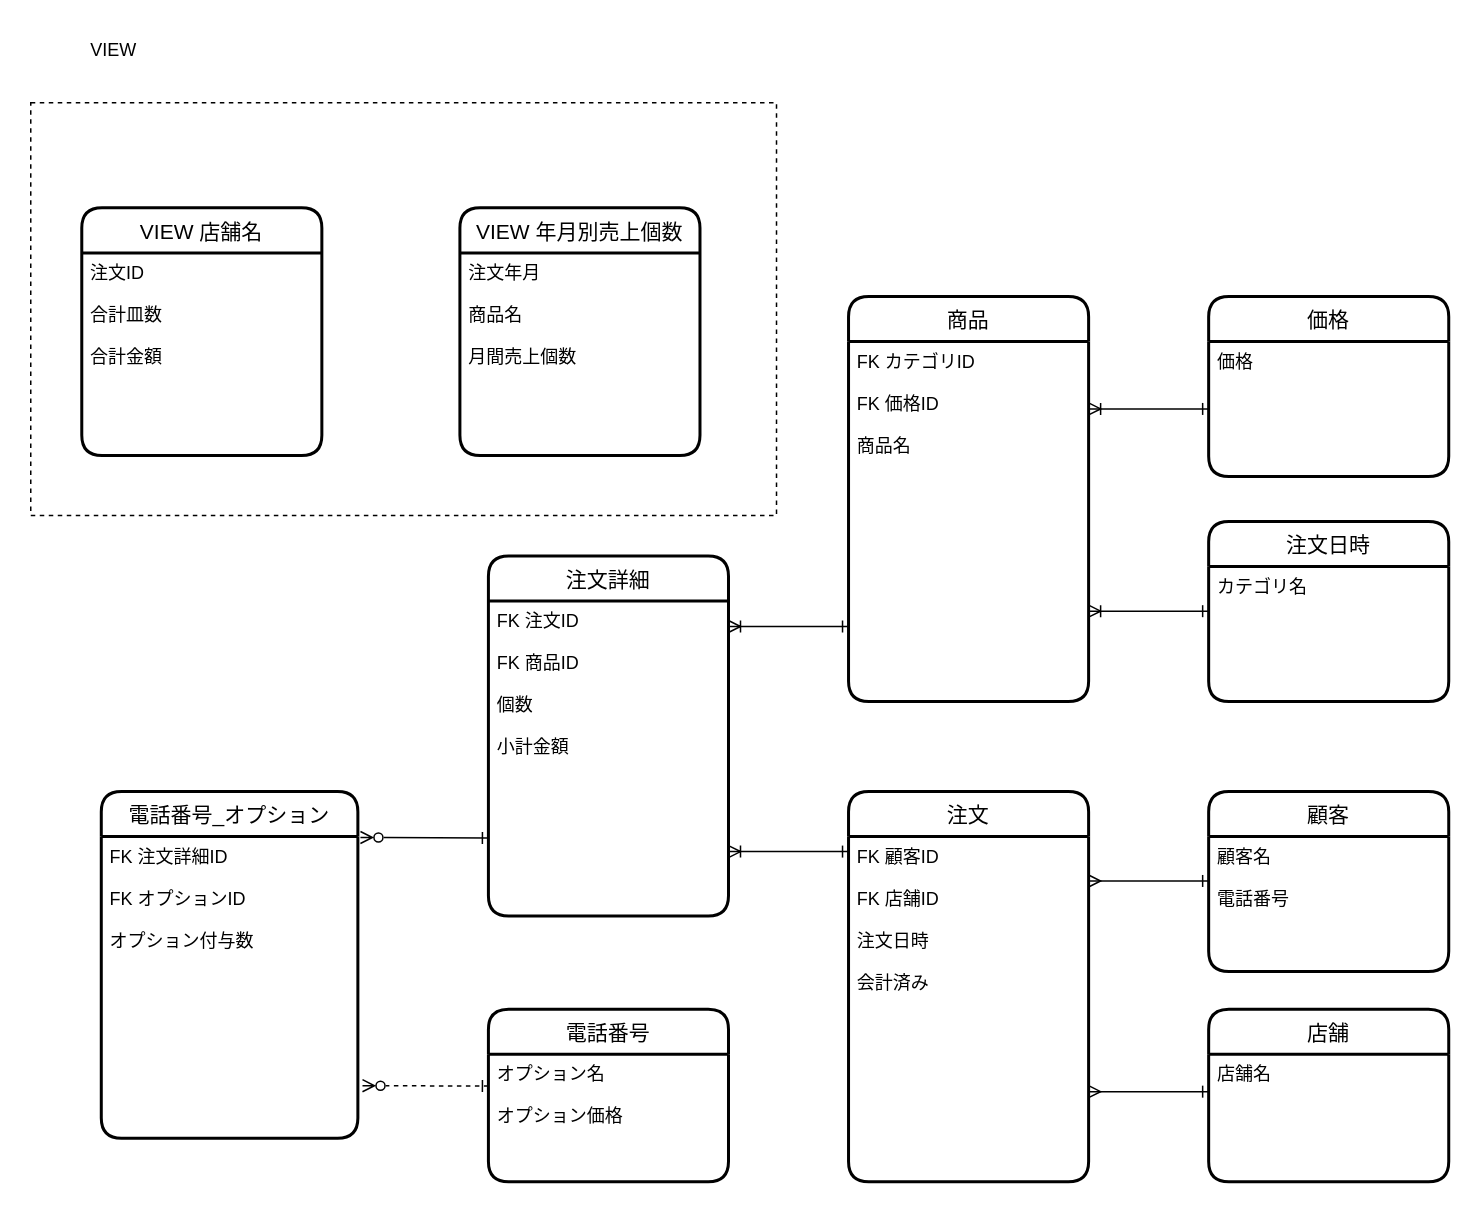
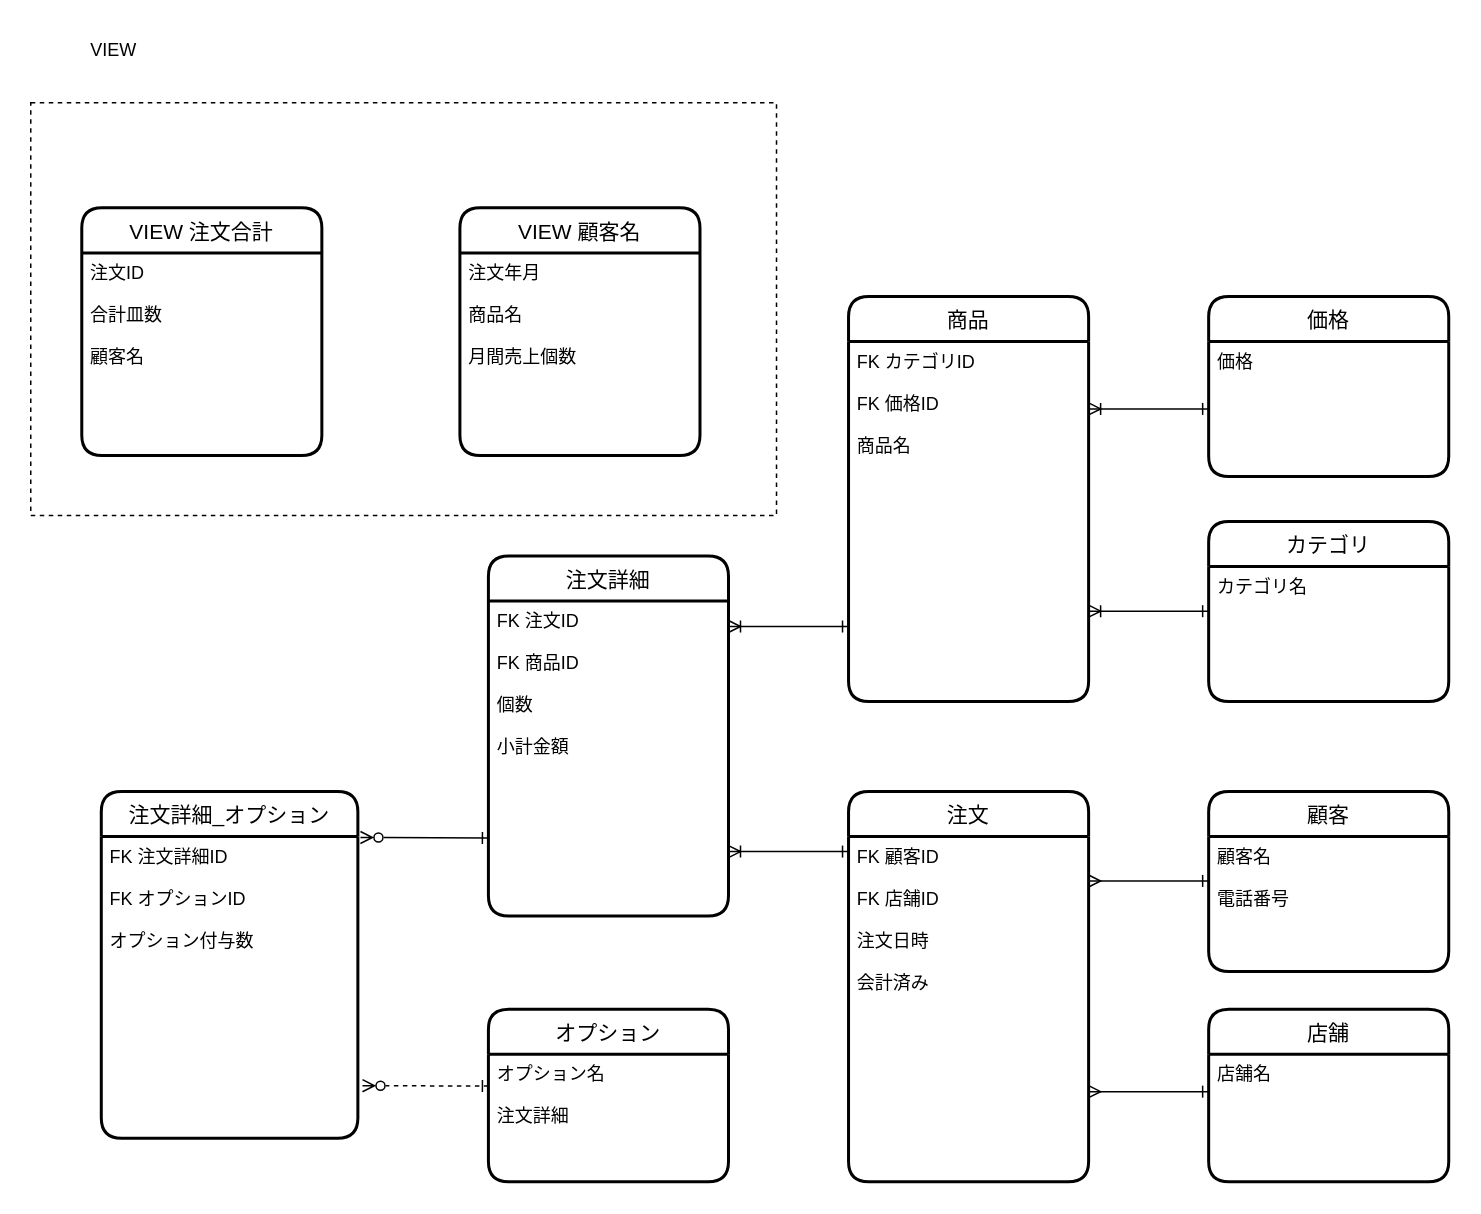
  <mxCell id="0" />
  <mxCell id="1" parent="0" />
  <mxCell id="2" value="" style="rounded=0;whiteSpace=wrap;html=1;fillColor=none;dashed=1;" parent="1" vertex="1"><mxGeometry x="20" y="68" width="497" height="275" as="geometry" /></mxCell>
  <mxCell id="3" value="注文" style="swimlane;childLayout=stackLayout;horizontal=1;startSize=30;horizontalStack=0;rounded=1;fontSize=14;fontStyle=0;strokeWidth=2;resizeParent=0;resizeLast=1;shadow=0;dashed=0;align=center;" parent="1" vertex="1"><mxGeometry x="565" y="527" width="160" height="260" as="geometry" /></mxCell>
  <mxCell id="4" style="edgeStyle=none;html=1;dashed=1;" parent="3" source="5" target="3" edge="1"><mxGeometry relative="1" as="geometry" /></mxCell>
  <mxCell id="5" value="FK 顧客ID&#10;&#10;FK 店舗ID&#10;&#10;注文日時&#10;&#10;会計済み" style="align=left;strokeColor=none;fillColor=none;spacingLeft=4;fontSize=12;verticalAlign=top;resizable=0;rotatable=0;part=1;" parent="3" vertex="1"><mxGeometry y="30" width="160" height="230" as="geometry" /></mxCell>
  <mxCell id="6" value="価格" style="swimlane;childLayout=stackLayout;horizontal=1;startSize=30;horizontalStack=0;rounded=1;fontSize=14;fontStyle=0;strokeWidth=2;resizeParent=0;resizeLast=1;shadow=0;dashed=0;align=center;" parent="1" vertex="1"><mxGeometry x="805" y="197" width="160" height="120" as="geometry" /></mxCell>
  <mxCell id="7" value="価格" style="align=left;strokeColor=none;fillColor=none;spacingLeft=4;fontSize=12;verticalAlign=top;resizable=0;rotatable=0;part=1;" parent="6" vertex="1"><mxGeometry y="30" width="160" height="90" as="geometry" /></mxCell>
  <mxCell id="8" value="注文詳細" style="swimlane;childLayout=stackLayout;horizontal=1;startSize=30;horizontalStack=0;rounded=1;fontSize=14;fontStyle=0;strokeWidth=2;resizeParent=0;resizeLast=1;shadow=0;dashed=0;align=center;" parent="1" vertex="1"><mxGeometry x="325" y="370" width="160" height="240" as="geometry" /></mxCell>
  <mxCell id="9" value="FK 注文ID&#10;&#10;FK 商品ID&#10;&#10;個数&#10;&#10;小計金額" style="align=left;strokeColor=none;fillColor=none;spacingLeft=4;fontSize=12;verticalAlign=top;resizable=0;rotatable=0;part=1;" parent="8" vertex="1"><mxGeometry y="30" width="160" height="210" as="geometry" /></mxCell>
- <mxCell id="10" value="注文日時" style="swimlane;childLayout=stackLayout;horizontal=1;startSize=30;horizontalStack=0;rounded=1;fontSize=14;fontStyle=0;strokeWidth=2;resizeParent=0;resizeLast=1;shadow=0;dashed=0;align=center;" parent="1" vertex="1"><mxGeometry x="805" y="347" width="160" height="120" as="geometry" /></mxCell>
+ <mxCell id="10" value="カテゴリ" style="swimlane;childLayout=stackLayout;horizontal=1;startSize=30;horizontalStack=0;rounded=1;fontSize=14;fontStyle=0;strokeWidth=2;resizeParent=0;resizeLast=1;shadow=0;dashed=0;align=center;" parent="1" vertex="1"><mxGeometry x="805" y="347" width="160" height="120" as="geometry" /></mxCell>
  <mxCell id="11" value="カテゴリ名" style="align=left;strokeColor=none;fillColor=none;spacingLeft=4;fontSize=12;verticalAlign=top;resizable=0;rotatable=0;part=1;" parent="10" vertex="1"><mxGeometry y="30" width="160" height="90" as="geometry" /></mxCell>
  <mxCell id="12" value="商品" style="swimlane;childLayout=stackLayout;horizontal=1;startSize=30;horizontalStack=0;rounded=1;fontSize=14;fontStyle=0;strokeWidth=2;resizeParent=0;resizeLast=1;shadow=0;dashed=0;align=center;" parent="1" vertex="1"><mxGeometry x="565" y="197" width="160" height="270" as="geometry" /></mxCell>
  <mxCell id="13" value="FK カテゴリID&#10;&#10;FK 価格ID&#10;&#10;商品名" style="align=left;strokeColor=none;fillColor=none;spacingLeft=4;fontSize=12;verticalAlign=top;resizable=0;rotatable=0;part=1;" parent="12" vertex="1"><mxGeometry y="30" width="160" height="240" as="geometry" /></mxCell>
  <mxCell id="14" value="顧客" style="swimlane;childLayout=stackLayout;horizontal=1;startSize=30;horizontalStack=0;rounded=1;fontSize=14;fontStyle=0;strokeWidth=2;resizeParent=0;resizeLast=1;shadow=0;dashed=0;align=center;" parent="1" vertex="1"><mxGeometry x="805" y="527" width="160" height="120" as="geometry" /></mxCell>
  <mxCell id="15" value="顧客名&#10;&#10;電話番号" style="align=left;strokeColor=none;fillColor=none;spacingLeft=4;fontSize=12;verticalAlign=top;resizable=0;rotatable=0;part=1;" parent="14" vertex="1"><mxGeometry y="30" width="160" height="90" as="geometry" /></mxCell>
  <mxCell id="16" value="店舗" style="swimlane;childLayout=stackLayout;horizontal=1;startSize=30;horizontalStack=0;rounded=1;fontSize=14;fontStyle=0;strokeWidth=2;resizeParent=0;resizeLast=1;shadow=0;dashed=0;align=center;" parent="1" vertex="1"><mxGeometry x="805" y="672" width="160" height="115" as="geometry" /></mxCell>
  <mxCell id="17" value="店舗名" style="align=left;strokeColor=none;fillColor=none;spacingLeft=4;fontSize=12;verticalAlign=top;resizable=0;rotatable=0;part=1;" parent="16" vertex="1"><mxGeometry y="30" width="160" height="85" as="geometry" /></mxCell>
- <mxCell id="18" value="VIEW 店舗名" style="swimlane;childLayout=stackLayout;horizontal=1;startSize=30;horizontalStack=0;rounded=1;fontSize=14;fontStyle=0;strokeWidth=2;resizeParent=0;resizeLast=1;shadow=0;dashed=0;align=center;" parent="1" vertex="1"><mxGeometry x="54" y="138" width="160" height="165" as="geometry" /></mxCell>
- <mxCell id="19" value="注文ID&#10;&#10;合計皿数&#10;&#10;合計金額" style="align=left;strokeColor=none;fillColor=none;spacingLeft=4;fontSize=12;verticalAlign=top;resizable=0;rotatable=0;part=1;" parent="18" vertex="1"><mxGeometry y="30" width="160" height="135" as="geometry" /></mxCell>
+ <mxCell id="18" value="VIEW 注文合計" style="swimlane;childLayout=stackLayout;horizontal=1;startSize=30;horizontalStack=0;rounded=1;fontSize=14;fontStyle=0;strokeWidth=2;resizeParent=0;resizeLast=1;shadow=0;dashed=0;align=center;" parent="1" vertex="1"><mxGeometry x="54" y="138" width="160" height="165" as="geometry" /></mxCell>
+ <mxCell id="19" value="注文ID&#10;&#10;合計皿数&#10;&#10;顧客名" style="align=left;strokeColor=none;fillColor=none;spacingLeft=4;fontSize=12;verticalAlign=top;resizable=0;rotatable=0;part=1;" parent="18" vertex="1"><mxGeometry y="30" width="160" height="135" as="geometry" /></mxCell>
  <mxCell id="20" style="edgeStyle=none;html=1;exitX=0;exitY=0.5;exitDx=0;exitDy=0;endArrow=ERoneToMany;endFill=0;startArrow=ERone;startFill=0;" parent="1" source="7" edge="1"><mxGeometry relative="1" as="geometry"><mxPoint x="725" y="272" as="targetPoint" /></mxGeometry></mxCell>
  <mxCell id="21" style="edgeStyle=none;html=1;exitX=0;exitY=0.5;exitDx=0;exitDy=0;endArrow=ERoneToMany;endFill=0;startArrow=ERone;startFill=0;" parent="1" edge="1"><mxGeometry relative="1" as="geometry"><mxPoint x="805" y="406.79" as="sourcePoint" /><mxPoint x="725" y="406.79" as="targetPoint" /></mxGeometry></mxCell>
  <mxCell id="22" style="edgeStyle=none;html=1;exitX=0;exitY=0.5;exitDx=0;exitDy=0;endArrow=ERmany;endFill=0;startArrow=ERone;startFill=0;" parent="1" edge="1"><mxGeometry relative="1" as="geometry"><mxPoint x="805" y="586.58" as="sourcePoint" /><mxPoint x="725" y="586.58" as="targetPoint" /></mxGeometry></mxCell>
  <mxCell id="23" style="edgeStyle=none;html=1;exitX=0;exitY=0.5;exitDx=0;exitDy=0;endArrow=ERmany;endFill=0;startArrow=ERone;startFill=0;" parent="1" edge="1"><mxGeometry relative="1" as="geometry"><mxPoint x="805" y="727" as="sourcePoint" /><mxPoint x="725" y="727" as="targetPoint" /></mxGeometry></mxCell>
  <mxCell id="24" style="edgeStyle=none;html=1;exitX=0;exitY=0.5;exitDx=0;exitDy=0;endArrow=ERoneToMany;endFill=0;startArrow=ERone;startFill=0;" parent="1" edge="1"><mxGeometry relative="1" as="geometry"><mxPoint x="565" y="417" as="sourcePoint" /><mxPoint x="485" y="417" as="targetPoint" /></mxGeometry></mxCell>
  <mxCell id="25" style="edgeStyle=none;html=1;exitX=0;exitY=0.5;exitDx=0;exitDy=0;endArrow=ERoneToMany;endFill=0;startArrow=ERone;startFill=0;" parent="1" edge="1"><mxGeometry relative="1" as="geometry"><mxPoint x="565" y="567" as="sourcePoint" /><mxPoint x="485" y="567" as="targetPoint" /></mxGeometry></mxCell>
- <mxCell id="26" value="電話番号" style="swimlane;childLayout=stackLayout;horizontal=1;startSize=30;horizontalStack=0;rounded=1;fontSize=14;fontStyle=0;strokeWidth=2;resizeParent=0;resizeLast=1;shadow=0;dashed=0;align=center;" parent="1" vertex="1"><mxGeometry x="325" y="672" width="160" height="115" as="geometry" /></mxCell>
- <mxCell id="27" value="オプション名&#10;&#10;オプション価格" style="align=left;strokeColor=none;fillColor=none;spacingLeft=4;fontSize=12;verticalAlign=top;resizable=0;rotatable=0;part=1;" parent="26" vertex="1"><mxGeometry y="30" width="160" height="85" as="geometry" /></mxCell>
- <mxCell id="28" value="電話番号_オプション" style="swimlane;childLayout=stackLayout;horizontal=1;startSize=30;horizontalStack=0;rounded=1;fontSize=14;fontStyle=0;strokeWidth=2;resizeParent=0;resizeLast=1;shadow=0;dashed=0;align=center;" parent="1" vertex="1"><mxGeometry x="67" y="527" width="171" height="231" as="geometry" /></mxCell>
+ <mxCell id="26" value="オプション" style="swimlane;childLayout=stackLayout;horizontal=1;startSize=30;horizontalStack=0;rounded=1;fontSize=14;fontStyle=0;strokeWidth=2;resizeParent=0;resizeLast=1;shadow=0;dashed=0;align=center;" parent="1" vertex="1"><mxGeometry x="325" y="672" width="160" height="115" as="geometry" /></mxCell>
+ <mxCell id="27" value="オプション名&#10;&#10;注文詳細" style="align=left;strokeColor=none;fillColor=none;spacingLeft=4;fontSize=12;verticalAlign=top;resizable=0;rotatable=0;part=1;" parent="26" vertex="1"><mxGeometry y="30" width="160" height="85" as="geometry" /></mxCell>
+ <mxCell id="28" value="注文詳細_オプション" style="swimlane;childLayout=stackLayout;horizontal=1;startSize=30;horizontalStack=0;rounded=1;fontSize=14;fontStyle=0;strokeWidth=2;resizeParent=0;resizeLast=1;shadow=0;dashed=0;align=center;" parent="1" vertex="1"><mxGeometry x="67" y="527" width="171" height="231" as="geometry" /></mxCell>
  <mxCell id="29" value="FK 注文詳細ID&#10;&#10;FK オプションID&#10;&#10;オプション付与数" style="align=left;strokeColor=none;fillColor=none;spacingLeft=4;fontSize=12;verticalAlign=top;resizable=0;rotatable=0;part=1;" parent="28" vertex="1"><mxGeometry y="30" width="171" height="201" as="geometry" /></mxCell>
  <mxCell id="30" style="edgeStyle=none;html=1;exitX=0;exitY=0.25;exitDx=0;exitDy=0;entryX=1.018;entryY=0.826;entryDx=0;entryDy=0;entryPerimeter=0;startArrow=ERone;startFill=0;endArrow=ERzeroToMany;endFill=0;dashed=1;" parent="1" source="27" target="29" edge="1"><mxGeometry relative="1" as="geometry" /></mxCell>
  <mxCell id="31" style="edgeStyle=none;html=1;entryX=1.01;entryY=0.003;entryDx=0;entryDy=0;entryPerimeter=0;startArrow=ERone;startFill=0;endArrow=ERzeroToMany;endFill=0;" parent="1" target="29" edge="1"><mxGeometry relative="1" as="geometry"><mxPoint x="325" y="558" as="sourcePoint" /></mxGeometry></mxCell>
- <mxCell id="32" value="VIEW 年月別売上個数" style="swimlane;childLayout=stackLayout;horizontal=1;startSize=30;horizontalStack=0;rounded=1;fontSize=14;fontStyle=0;strokeWidth=2;resizeParent=0;resizeLast=1;shadow=0;dashed=0;align=center;" vertex="1" parent="1"><mxGeometry x="306" y="138" width="160" height="165" as="geometry" /></mxCell>
+ <mxCell id="32" value="VIEW 顧客名" style="swimlane;childLayout=stackLayout;horizontal=1;startSize=30;horizontalStack=0;rounded=1;fontSize=14;fontStyle=0;strokeWidth=2;resizeParent=0;resizeLast=1;shadow=0;dashed=0;align=center;" vertex="1" parent="1"><mxGeometry x="306" y="138" width="160" height="165" as="geometry" /></mxCell>
  <mxCell id="33" value="注文年月&#10;&#10;商品名&#10;&#10;月間売上個数" style="align=left;strokeColor=none;fillColor=none;spacingLeft=4;fontSize=12;verticalAlign=top;resizable=0;rotatable=0;part=1;" vertex="1" parent="32"><mxGeometry y="30" width="160" height="135" as="geometry" /></mxCell>
  <mxCell id="34" value="VIEW" style="text;html=1;align=center;verticalAlign=middle;resizable=0;points=[];autosize=1;strokeColor=none;fillColor=none;" vertex="1" parent="1"><mxGeometry x="50" y="20" width="49" height="26" as="geometry" /></mxCell>
